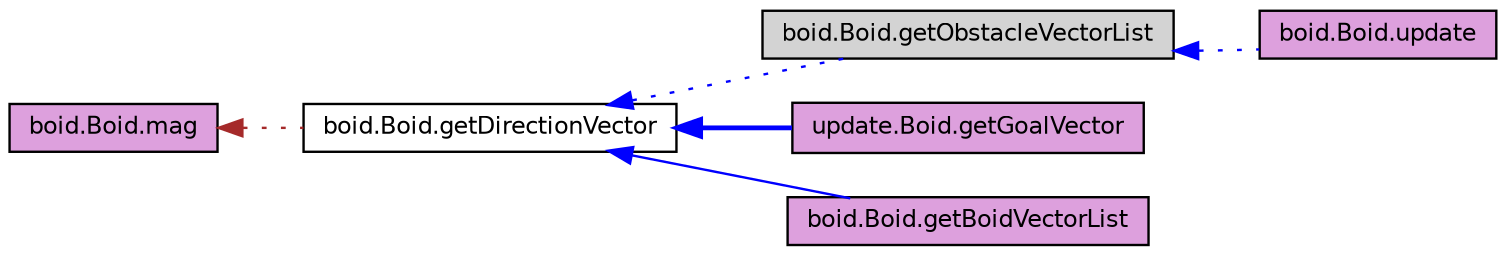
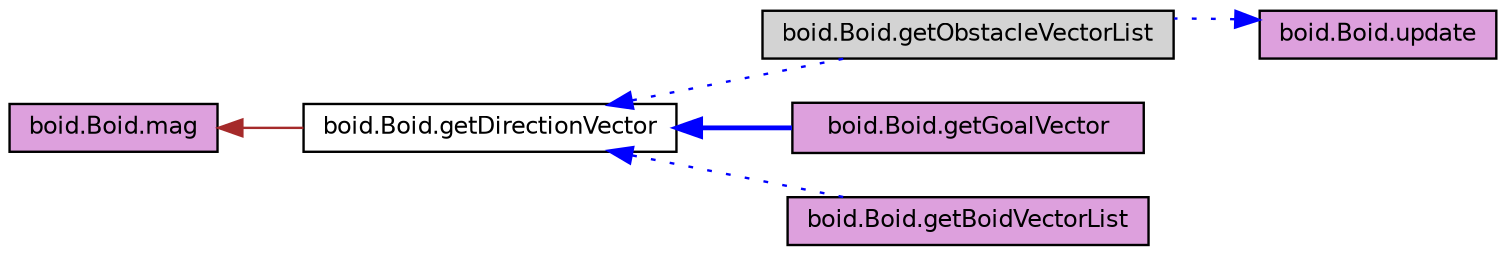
  digraph {
    rankdir=LR
    node [color=black fillcolor=plum fontname=Helvetica fontsize=10 shape=record style=filled]
    edge [color=blue dir=back fontname=Helvetica fontsize=10 labelfontname=Helvetica labelfontsize=10 style=solid]
    n1 [fontcolor=black height=0.2 label="boid.Boid.mag" width=0.4]
    n2 [fillcolor=white height=0.2 label="boid.Boid.getDirectionVector" width=0.4]
    n3 [fillcolor=lightgrey height=0.2 label="boid.Boid.getObstacleVectorList" width=0.4]
-   n4 [height=0.2 label="update.Boid.getGoalVector" width=0.4]
+   n4 [height=0.2 label="boid.Boid.getGoalVector" width=0.4]
    n5 [height=0.2 label="boid.Boid.getBoidVectorList" width=0.4]
    n6 [height=0.2 label="boid.Boid.update" width=0.4]
-   n1 -> n2 [color=brown style=dotted]
+   n1 -> n2 [color=brown]
    n2 -> n3 [style=dotted]
    n2 -> n4 [style=bold]
-   n2 -> n5
-   n3 -> n6 [style=dotted]
+   n2 -> n5 [style=dotted]
+   n6 -> n3 [style=dotted]
  }
